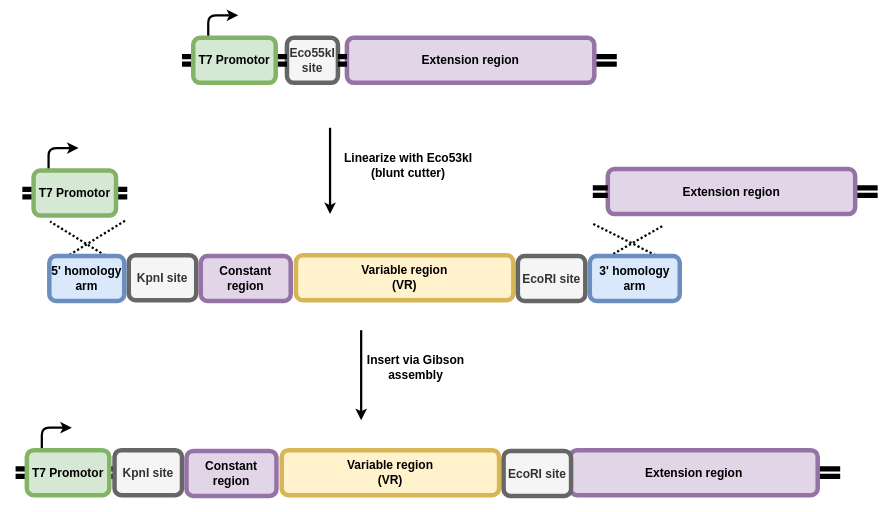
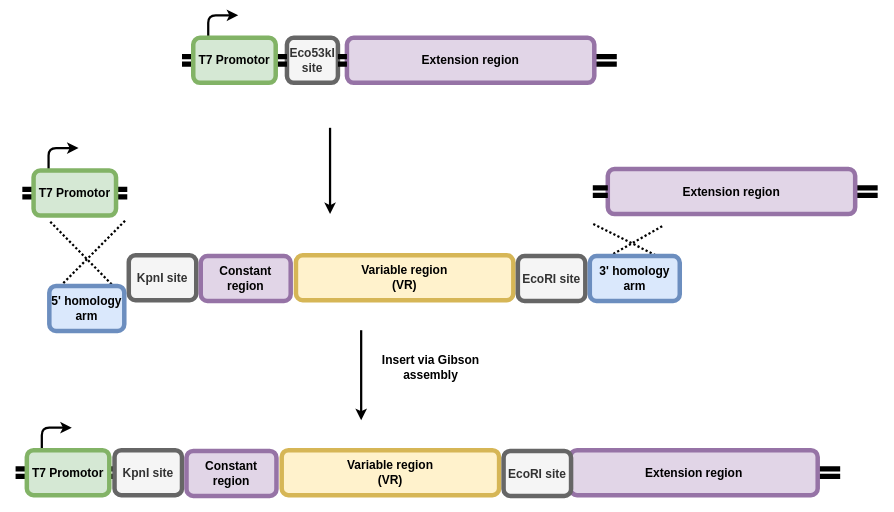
  <mxCell id="0" />
  <mxCell id="1" parent="0" />
  <mxCell id="2" value="" style="shape=link;html=1;fontSize=16;strokeWidth=7;startArrow=none;fontStyle=1" parent="1" source="3" edge="1"><mxGeometry width="100" relative="1" as="geometry"><mxPoint x="540" y="630" as="sourcePoint" /><mxPoint x="1120" y="630" as="targetPoint" /></mxGeometry></mxCell>
  <mxCell id="3" value="Extension region" style="rounded=1;whiteSpace=wrap;html=1;strokeWidth=6;rotation=0;fillColor=#e1d5e7;strokeColor=#9673a6;fontStyle=1;fontSize=16;" parent="1" vertex="1"><mxGeometry x="760" y="600" width="330" height="60" as="geometry" /></mxCell>
  <mxCell id="4" value="" style="shape=link;html=1;fontSize=16;strokeWidth=7;startArrow=none;endArrow=none;fontStyle=1" parent="1" target="3" edge="1"><mxGeometry width="100" relative="1" as="geometry"><mxPoint x="740" y="630" as="sourcePoint" /><mxPoint x="1120" y="630" as="targetPoint" /></mxGeometry></mxCell>
  <mxCell id="5" value="" style="endArrow=none;html=1;fontSize=16;strokeWidth=3;exitX=1;exitY=0.25;exitDx=0;exitDy=0;dashed=1;dashPattern=1 1;fontStyle=1" parent="1" source="12" edge="1"><mxGeometry width="50" height="50" relative="1" as="geometry"><mxPoint x="192" y="359" as="sourcePoint" /><mxPoint x="66" y="295" as="targetPoint" /></mxGeometry></mxCell>
  <mxCell id="6" value="" style="endArrow=none;html=1;fontSize=16;strokeWidth=3;entryX=0;entryY=0.25;entryDx=0;entryDy=0;dashed=1;dashPattern=1 1;fontStyle=1" parent="1" target="12" edge="1"><mxGeometry width="50" height="50" relative="1" as="geometry"><mxPoint x="166" y="294" as="sourcePoint" /><mxPoint x="46" y="282" as="targetPoint" /></mxGeometry></mxCell>
  <mxCell id="7" value="" style="shape=link;html=1;fontSize=16;strokeWidth=7;startArrow=none;fontStyle=1" parent="1" source="17" edge="1"><mxGeometry width="100" relative="1" as="geometry"><mxPoint x="242" y="80" as="sourcePoint" /><mxPoint x="822" y="80" as="targetPoint" /></mxGeometry></mxCell>
  <mxCell id="8" value="" style="endArrow=classic;html=1;strokeWidth=3;fontSize=16;fontStyle=1" parent="1" edge="1"><mxGeometry width="50" height="50" relative="1" as="geometry"><mxPoint x="277" y="50" as="sourcePoint" /><mxPoint x="317" y="20" as="targetPoint" /><Array as="points"><mxPoint x="277" y="20" /></Array></mxGeometry></mxCell>
  <mxCell id="9" value="&lt;div style=&quot;font-size: 16px;&quot;&gt;&lt;span style=&quot;font-size: 16px;&quot;&gt;Variable region&lt;/span&gt;&lt;/div&gt;&lt;div style=&quot;font-size: 16px;&quot;&gt;&lt;span style=&quot;font-size: 16px;&quot;&gt;(VR)&lt;br style=&quot;font-size: 16px;&quot;&gt;&lt;/span&gt;&lt;/div&gt;" style="rounded=1;whiteSpace=wrap;html=1;fillColor=#fff2cc;strokeColor=#d6b656;fontStyle=1;fontSize=16;strokeWidth=6;" parent="1" vertex="1"><mxGeometry x="394" y="340" width="290" height="60" as="geometry" /></mxCell>
  <mxCell id="10" value="&lt;span style=&quot;font-size: 16px;&quot;&gt;KpnI&lt;/span&gt; site" style="rounded=1;whiteSpace=wrap;html=1;fillColor=#f5f5f5;strokeColor=#666666;fontStyle=1;fontSize=16;fontColor=#333333;strokeWidth=6;" parent="1" vertex="1"><mxGeometry x="171" y="340" width="90" height="60" as="geometry" /></mxCell>
  <mxCell id="11" value="EcoRI site" style="rounded=1;whiteSpace=wrap;html=1;fillColor=#f5f5f5;strokeColor=#666666;fontStyle=1;fontSize=16;fontColor=#333333;strokeWidth=6;" parent="1" vertex="1"><mxGeometry x="690" y="341" width="90" height="60" as="geometry" /></mxCell>
- <mxCell id="12" value="5' homology arm" style="rounded=1;whiteSpace=wrap;html=1;fillColor=#dae8fc;strokeColor=#6c8ebf;fontStyle=1;fontSize=16;strokeWidth=6;" parent="1" vertex="1"><mxGeometry x="65" y="341" width="100" height="60" as="geometry" /></mxCell>
+ <mxCell id="12" value="5' homology arm" style="rounded=1;whiteSpace=wrap;html=1;fillColor=#dae8fc;strokeColor=#6c8ebf;fontStyle=1;fontSize=16;strokeWidth=6;" parent="1" vertex="1"><mxGeometry x="65" y="381" width="100" height="60" as="geometry" /></mxCell>
  <mxCell id="13" value="Constant region" style="rounded=1;whiteSpace=wrap;html=1;fillColor=#e1d5e7;strokeColor=#9673a6;fontStyle=1;fontSize=16;strokeWidth=6;" parent="1" vertex="1"><mxGeometry x="267" y="341" width="120" height="60" as="geometry" /></mxCell>
- <mxCell id="14" value="Eco55kI site" style="rounded=1;whiteSpace=wrap;html=1;fontSize=16;strokeWidth=6;fillColor=#f5f5f5;strokeColor=#666666;fontColor=#333333;fontStyle=1" parent="1" vertex="1"><mxGeometry x="382" y="50" width="68" height="60" as="geometry" /></mxCell>
+ <mxCell id="14" value="Eco53kI site" style="rounded=1;whiteSpace=wrap;html=1;fontSize=16;strokeWidth=6;fillColor=#f5f5f5;strokeColor=#666666;fontColor=#333333;fontStyle=1" parent="1" vertex="1"><mxGeometry x="382" y="50" width="68" height="60" as="geometry" /></mxCell>
  <mxCell id="15" value="" style="shape=link;html=1;fontSize=16;strokeWidth=7;endArrow=none;fontStyle=1" parent="1" target="14" edge="1"><mxGeometry width="100" relative="1" as="geometry"><mxPoint x="242" y="80" as="sourcePoint" /><mxPoint x="822" y="80" as="targetPoint" /></mxGeometry></mxCell>
  <mxCell id="16" value="T7 Promotor" style="rounded=1;whiteSpace=wrap;html=1;strokeWidth=6;rotation=0;fillColor=#d5e8d4;strokeColor=#82b366;fontStyle=1;fontSize=16;" parent="1" vertex="1"><mxGeometry x="257" y="50" width="110" height="60" as="geometry" /></mxCell>
  <mxCell id="17" value="Extension region" style="rounded=1;whiteSpace=wrap;html=1;strokeWidth=6;rotation=0;fillColor=#e1d5e7;strokeColor=#9673a6;fontStyle=1;fontSize=16;" parent="1" vertex="1"><mxGeometry x="462" y="50" width="330" height="60" as="geometry" /></mxCell>
  <mxCell id="18" value="" style="shape=link;html=1;fontSize=16;strokeWidth=7;startArrow=none;endArrow=none;fontStyle=1" parent="1" source="14" target="17" edge="1"><mxGeometry width="100" relative="1" as="geometry"><mxPoint x="442" y="80" as="sourcePoint" /><mxPoint x="822" y="80" as="targetPoint" /></mxGeometry></mxCell>
  <mxCell id="19" value="" style="shape=link;html=1;fontSize=16;strokeWidth=7;startArrow=none;fontStyle=1" parent="1" source="23" edge="1"><mxGeometry width="100" relative="1" as="geometry"><mxPoint x="590" y="255" as="sourcePoint" /><mxPoint x="1170" y="255" as="targetPoint" /></mxGeometry></mxCell>
  <mxCell id="20" value="" style="endArrow=classic;html=1;strokeWidth=3;fontSize=16;fontStyle=1" parent="1" edge="1"><mxGeometry width="50" height="50" relative="1" as="geometry"><mxPoint x="64" y="227" as="sourcePoint" /><mxPoint x="104" y="197" as="targetPoint" /><Array as="points"><mxPoint x="64" y="197" /></Array></mxGeometry></mxCell>
  <mxCell id="21" value="" style="shape=link;html=1;fontSize=16;strokeWidth=7;endArrow=none;fontStyle=1" parent="1" edge="1"><mxGeometry width="100" relative="1" as="geometry"><mxPoint x="29" y="257" as="sourcePoint" /><mxPoint x="169" y="257" as="targetPoint" /></mxGeometry></mxCell>
  <mxCell id="22" value="T7 Promotor" style="rounded=1;whiteSpace=wrap;html=1;strokeWidth=6;rotation=0;fillColor=#d5e8d4;strokeColor=#82b366;fontStyle=1;fontSize=16;" parent="1" vertex="1"><mxGeometry x="44" y="227" width="110" height="60" as="geometry" /></mxCell>
  <mxCell id="23" value="Extension region" style="rounded=1;whiteSpace=wrap;html=1;strokeWidth=6;rotation=0;fillColor=#e1d5e7;strokeColor=#9673a6;fontStyle=1;fontSize=16;" parent="1" vertex="1"><mxGeometry x="810" y="225" width="330" height="60" as="geometry" /></mxCell>
  <mxCell id="24" value="" style="shape=link;html=1;fontSize=16;strokeWidth=7;startArrow=none;endArrow=none;fontStyle=1" parent="1" target="23" edge="1"><mxGeometry width="100" relative="1" as="geometry"><mxPoint x="790" y="255" as="sourcePoint" /><mxPoint x="1170" y="255" as="targetPoint" /></mxGeometry></mxCell>
  <mxCell id="25" value="" style="endArrow=none;html=1;fontSize=16;strokeWidth=3;exitX=1;exitY=0.25;exitDx=0;exitDy=0;dashed=1;dashPattern=1 1;fontStyle=1" parent="1" source="27" edge="1"><mxGeometry width="50" height="50" relative="1" as="geometry"><mxPoint x="960" y="378" as="sourcePoint" /><mxPoint x="790" y="298" as="targetPoint" /></mxGeometry></mxCell>
  <mxCell id="26" value="" style="endArrow=none;html=1;fontSize=16;strokeWidth=3;exitX=0;exitY=0.25;exitDx=0;exitDy=0;dashed=1;dashPattern=1 1;fontStyle=1" parent="1" source="27" edge="1"><mxGeometry width="50" height="50" relative="1" as="geometry"><mxPoint x="884" y="356" as="sourcePoint" /><mxPoint x="883" y="301" as="targetPoint" /></mxGeometry></mxCell>
  <mxCell id="27" value="3' homology arm" style="rounded=1;whiteSpace=wrap;html=1;fillColor=#dae8fc;strokeColor=#6c8ebf;fontStyle=1;fontSize=16;strokeWidth=6;" parent="1" vertex="1"><mxGeometry x="786" y="341" width="120" height="60" as="geometry" /></mxCell>
  <mxCell id="28" value="" style="endArrow=classic;html=1;strokeWidth=3;fontSize=16;fontStyle=1" parent="1" edge="1"><mxGeometry width="50" height="50" relative="1" as="geometry"><mxPoint x="55" y="600" as="sourcePoint" /><mxPoint x="95" y="570" as="targetPoint" /><Array as="points"><mxPoint x="55" y="570" /></Array></mxGeometry></mxCell>
  <mxCell id="29" value="" style="shape=link;html=1;fontSize=16;strokeWidth=7;endArrow=none;fontStyle=1" parent="1" edge="1"><mxGeometry width="100" relative="1" as="geometry"><mxPoint x="20" y="630" as="sourcePoint" /><mxPoint x="160" y="630" as="targetPoint" /></mxGeometry></mxCell>
  <mxCell id="30" value="T7 Promotor" style="rounded=1;whiteSpace=wrap;html=1;strokeWidth=6;rotation=0;fillColor=#d5e8d4;strokeColor=#82b366;fontStyle=1;fontSize=16;" parent="1" vertex="1"><mxGeometry x="35" y="600" width="110" height="60" as="geometry" /></mxCell>
  <mxCell id="31" value="" style="endArrow=classic;html=1;fontSize=16;strokeWidth=3;fontStyle=1" parent="1" edge="1"><mxGeometry width="50" height="50" relative="1" as="geometry"><mxPoint x="439.5" y="170" as="sourcePoint" /><mxPoint x="439.5" y="285" as="targetPoint" /></mxGeometry></mxCell>
- <mxCell id="32" value="&lt;span&gt;Linearize with Eco53kI (blunt cutter)&lt;/span&gt;" style="text;html=1;strokeColor=none;fillColor=none;align=center;verticalAlign=middle;whiteSpace=wrap;rounded=0;fontSize=16;fontStyle=1" parent="1" vertex="1"><mxGeometry x="448.5" y="210" width="190" height="20" as="geometry" /></mxCell>
  <mxCell id="33" value="" style="endArrow=classic;html=1;fontSize=16;strokeWidth=3;fontStyle=1" parent="1" edge="1"><mxGeometry width="50" height="50" relative="1" as="geometry"><mxPoint x="481" y="440" as="sourcePoint" /><mxPoint x="481" y="560" as="targetPoint" /></mxGeometry></mxCell>
- <mxCell id="34" value="&lt;span&gt;Insert via Gibson assembly&lt;/span&gt;" style="text;html=1;strokeColor=none;fillColor=none;align=center;verticalAlign=middle;whiteSpace=wrap;rounded=0;fontSize=16;fontStyle=1" parent="1" vertex="1"><mxGeometry x="470" y="480" width="168" height="20" as="geometry" /></mxCell>
+ <mxCell id="34" value="&lt;span&gt;Insert via Gibson assembly&lt;/span&gt;" style="text;html=1;strokeColor=none;fillColor=none;align=center;verticalAlign=middle;whiteSpace=wrap;rounded=0;fontSize=16;fontStyle=1" parent="1" vertex="1"><mxGeometry x="490" y="480" width="168" height="20" as="geometry" /></mxCell>
  <mxCell id="35" value="&lt;div style=&quot;font-size: 16px;&quot;&gt;&lt;span style=&quot;font-size: 16px;&quot;&gt;Variable region&lt;/span&gt;&lt;/div&gt;&lt;div style=&quot;font-size: 16px;&quot;&gt;&lt;span style=&quot;font-size: 16px;&quot;&gt;(VR)&lt;br style=&quot;font-size: 16px;&quot;&gt;&lt;/span&gt;&lt;/div&gt;" style="rounded=1;whiteSpace=wrap;html=1;fillColor=#fff2cc;strokeColor=#d6b656;fontStyle=1;fontSize=16;strokeWidth=6;" parent="1" vertex="1"><mxGeometry x="375" y="600" width="290" height="60" as="geometry" /></mxCell>
  <mxCell id="36" value="&lt;span style=&quot;font-size: 16px;&quot;&gt;KpnI&lt;/span&gt; site" style="rounded=1;whiteSpace=wrap;html=1;fillColor=#f5f5f5;strokeColor=#666666;fontStyle=1;fontSize=16;fontColor=#333333;strokeWidth=6;" parent="1" vertex="1"><mxGeometry x="152" y="600" width="90" height="60" as="geometry" /></mxCell>
  <mxCell id="37" value="EcoRI site" style="rounded=1;whiteSpace=wrap;html=1;fillColor=#f5f5f5;strokeColor=#666666;fontStyle=1;fontSize=16;fontColor=#333333;strokeWidth=6;" parent="1" vertex="1"><mxGeometry x="671" y="601" width="90" height="60" as="geometry" /></mxCell>
  <mxCell id="38" value="Constant region" style="rounded=1;whiteSpace=wrap;html=1;fillColor=#e1d5e7;strokeColor=#9673a6;fontStyle=1;fontSize=16;strokeWidth=6;" parent="1" vertex="1"><mxGeometry x="248" y="601" width="120" height="60" as="geometry" /></mxCell>
